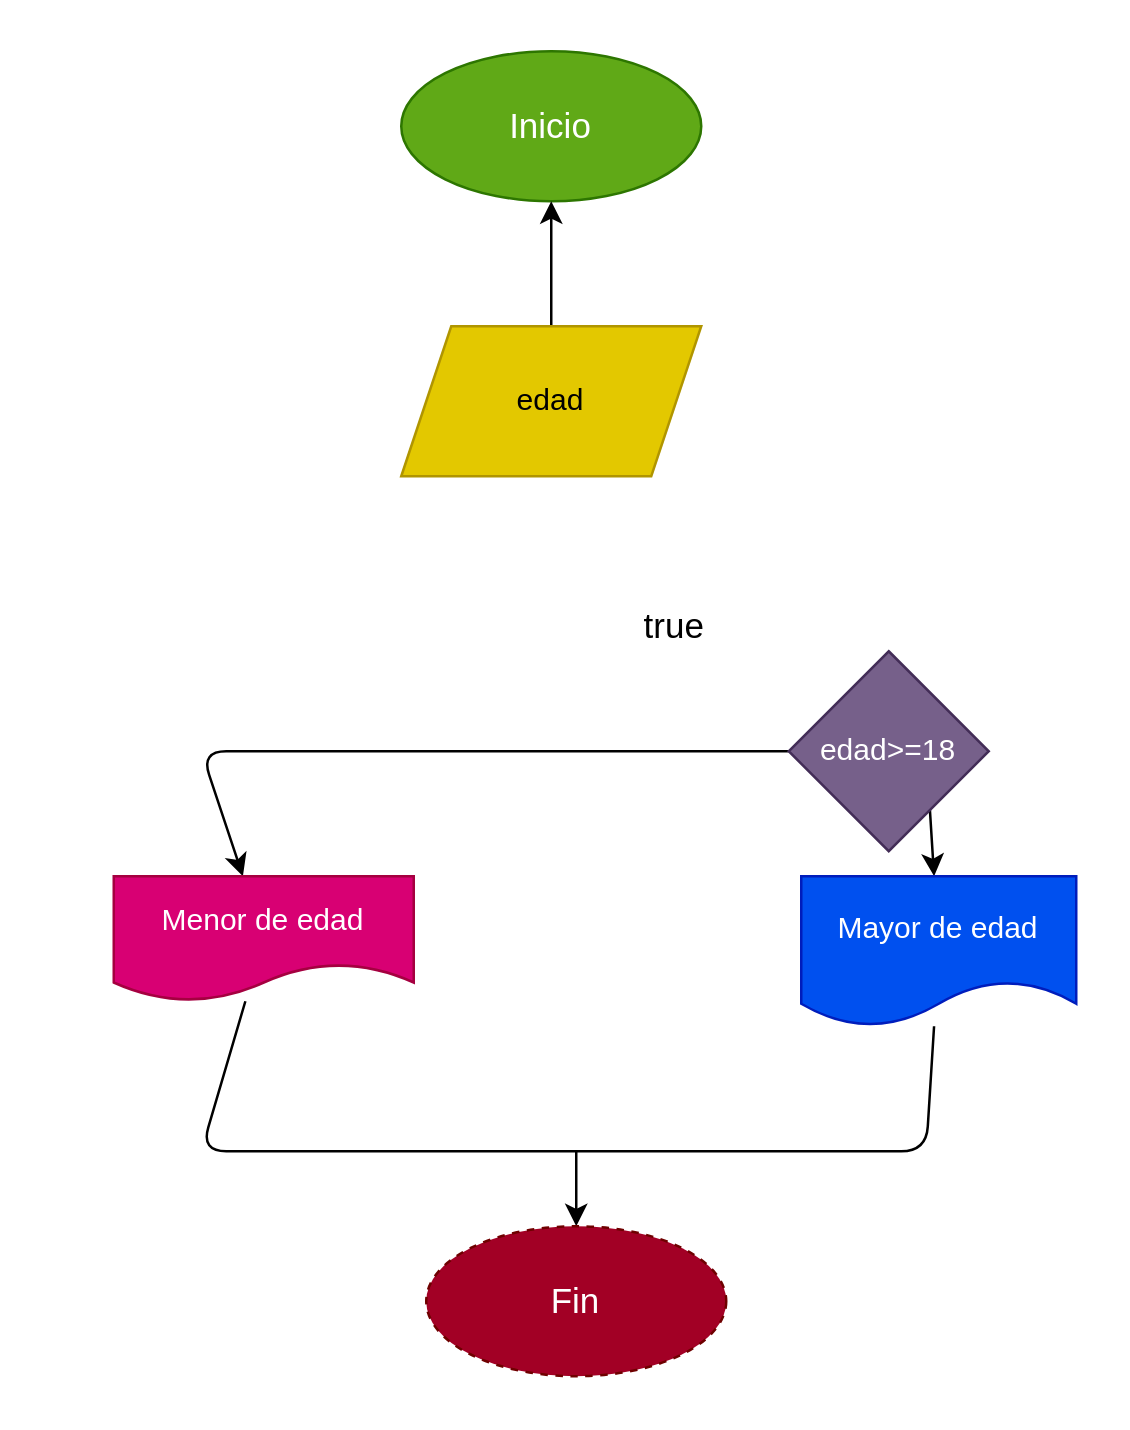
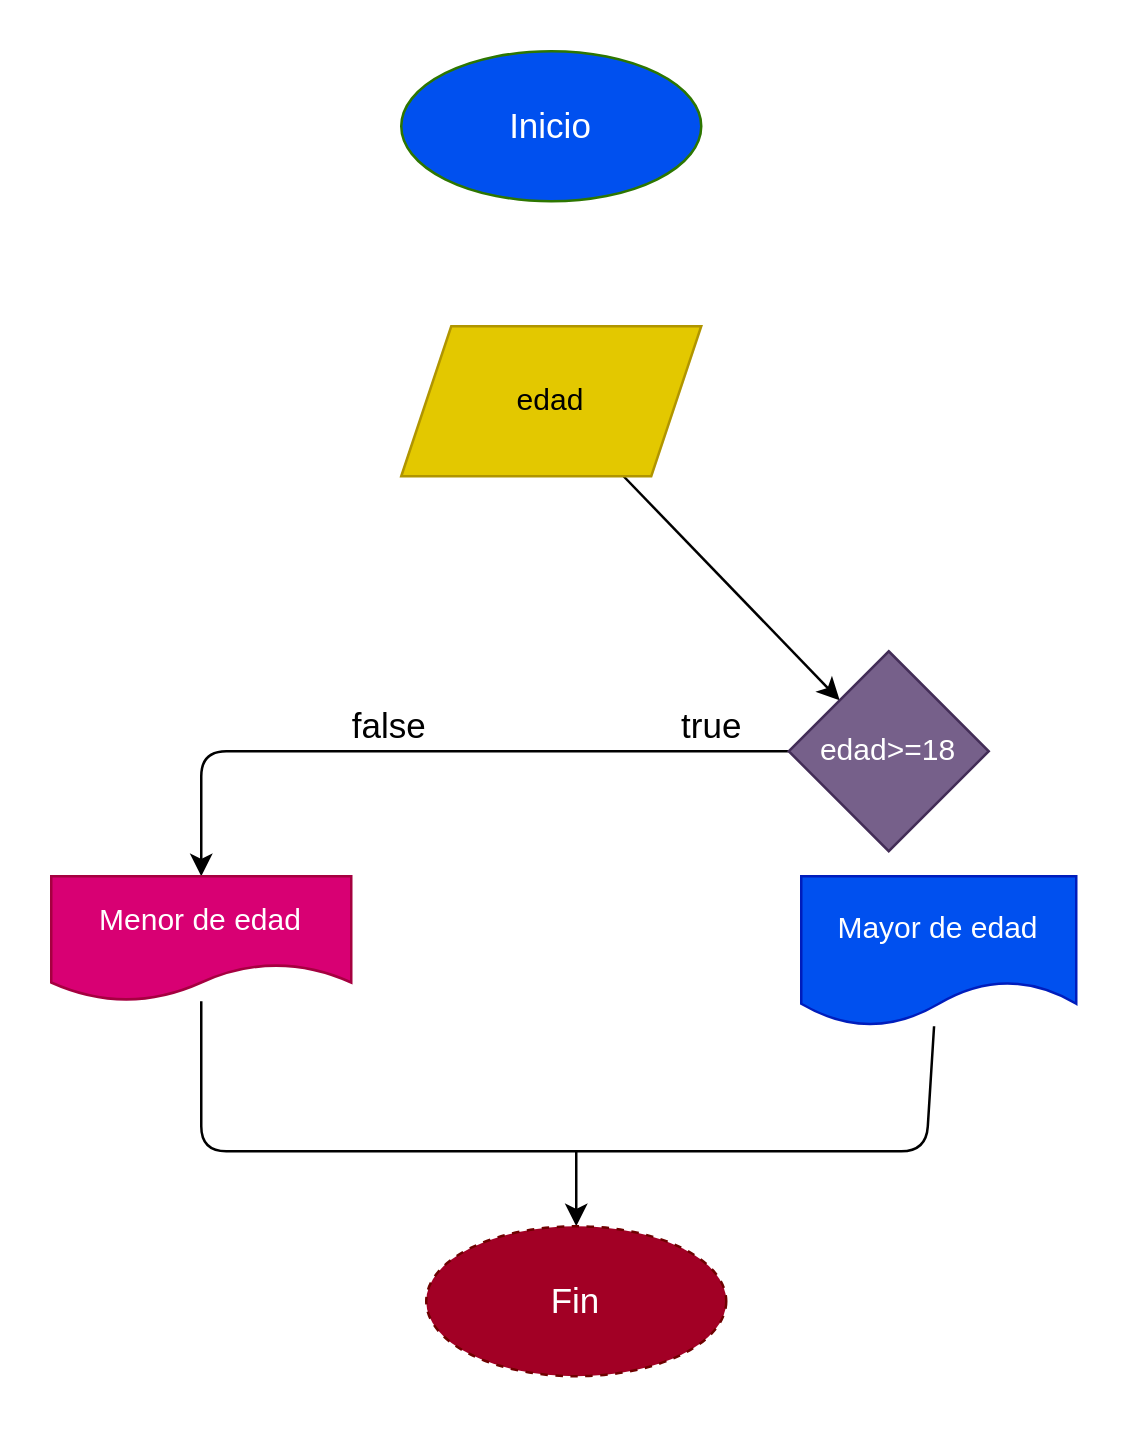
  <mxCell id="0" />
  <mxCell id="1" parent="0" />
- <mxCell id="2" value="Inicio" style="ellipse;whiteSpace=wrap;html=1;fontSize=14;fillColor=#60a917;fontColor=#ffffff;strokeColor=#2D7600;" vertex="1" parent="1"><mxGeometry x="160" y="20" width="120" height="60" as="geometry" /></mxCell>
- <mxCell id="3" value="" style="edgeStyle=none;html=1;" edge="1" parent="1" source="4" target="2"><mxGeometry relative="1" as="geometry" /></mxCell>
+ <mxCell id="2" value="Inicio" style="ellipse;whiteSpace=wrap;html=1;fontSize=14;fillColor=#0050ef;fontColor=#ffffff;strokeColor=#2D7600;" vertex="1" parent="1"><mxGeometry x="160" y="20" width="120" height="60" as="geometry" /></mxCell>
+ <mxCell id="3" value="" style="edgeStyle=none;html=1;" edge="1" parent="1" source="4" target="7"><mxGeometry relative="1" as="geometry" /></mxCell>
  <mxCell id="4" value="edad" style="shape=parallelogram;perimeter=parallelogramPerimeter;whiteSpace=wrap;html=1;fixedSize=1;fillColor=#e3c800;fontColor=#000000;strokeColor=#B09500;" vertex="1" parent="1"><mxGeometry x="160" y="130" width="120" height="60" as="geometry" /></mxCell>
- <mxCell id="5" style="edgeStyle=none;html=1;fontSize=14;" edge="1" parent="1" source="7" target="8"><mxGeometry relative="1" as="geometry"><Array as="points"><mxPoint x="370" y="300" /></Array></mxGeometry></mxCell>
  <mxCell id="6" style="edgeStyle=none;html=1;fontSize=14;" edge="1" parent="1" source="7" target="10"><mxGeometry relative="1" as="geometry"><Array as="points"><mxPoint x="80" y="300" /></Array></mxGeometry></mxCell>
  <mxCell id="7" value="edad&amp;gt;=18" style="rhombus;whiteSpace=wrap;html=1;fillColor=#76608a;fontColor=#ffffff;strokeColor=#432D57;" vertex="1" parent="1"><mxGeometry x="315" y="260" width="80" height="80" as="geometry" /></mxCell>
  <mxCell id="8" value="Mayor de edad" style="shape=document;whiteSpace=wrap;html=1;boundedLbl=1;fillColor=#0050ef;strokeColor=#001DBC;fontColor=#ffffff;" vertex="1" parent="1"><mxGeometry x="320" y="350" width="110" height="60" as="geometry" /></mxCell>
  <mxCell id="9" style="edgeStyle=none;html=1;fontSize=14;endArrow=none;endFill=0;" edge="1" parent="1" source="10" target="8"><mxGeometry relative="1" as="geometry"><mxPoint x="220" y="440" as="targetPoint" /><Array as="points"><mxPoint x="80" y="460" /><mxPoint x="370" y="460" /></Array></mxGeometry></mxCell>
- <mxCell id="10" value="Menor de edad" style="shape=document;whiteSpace=wrap;html=1;boundedLbl=1;verticalAlign=middle;fillColor=#d80073;fontColor=#ffffff;strokeColor=#A50040;" vertex="1" parent="1"><mxGeometry x="45" y="350" width="120" height="50" as="geometry" /></mxCell>
+ <mxCell id="10" value="Menor de edad" style="shape=document;whiteSpace=wrap;html=1;boundedLbl=1;verticalAlign=middle;fillColor=#d80073;fontColor=#ffffff;strokeColor=#A50040;" vertex="1" parent="1"><mxGeometry x="20" y="350" width="120" height="50" as="geometry" /></mxCell>
  <mxCell id="11" style="edgeStyle=none;html=1;fontSize=14;startArrow=classic;startFill=1;endArrow=none;endFill=0;" edge="1" parent="1" source="12"><mxGeometry relative="1" as="geometry"><mxPoint x="230" y="460" as="targetPoint" /></mxGeometry></mxCell>
  <mxCell id="12" value="Fin" style="ellipse;whiteSpace=wrap;html=1;fontSize=14;fillColor=#a20025;fontColor=#ffffff;strokeColor=#6F0000;dashed=1;" vertex="1" parent="1"><mxGeometry x="170" y="490" width="120" height="60" as="geometry" /></mxCell>
- <mxCell id="13" value="true" style="text;html=1;align=center;verticalAlign=middle;resizable=0;points=[];autosize=1;strokeColor=none;fillColor=none;fontSize=14;" vertex="1" parent="1"><mxGeometry x="249" y="240" width="40" height="20" as="geometry" /></mxCell>
+ <mxCell id="13" value="true" style="text;html=1;align=center;verticalAlign=middle;resizable=0;points=[];autosize=1;strokeColor=none;fillColor=none;fontSize=14;" vertex="1" parent="1"><mxGeometry x="264" y="280" width="40" height="20" as="geometry" /></mxCell>
+ <mxCell id="14" value="false" style="text;html=1;align=center;verticalAlign=middle;resizable=0;points=[];autosize=1;strokeColor=none;fillColor=none;fontSize=14;" vertex="1" parent="1"><mxGeometry x="130" y="280" width="50" height="20" as="geometry" /></mxCell>
